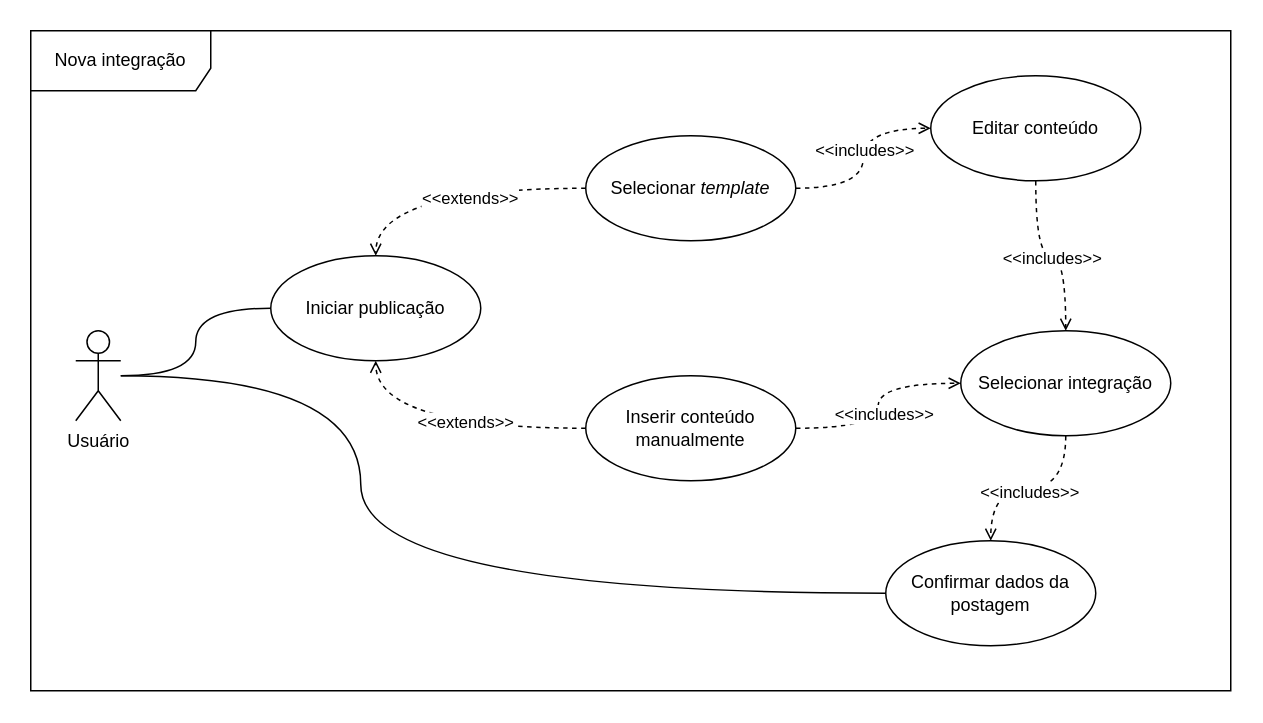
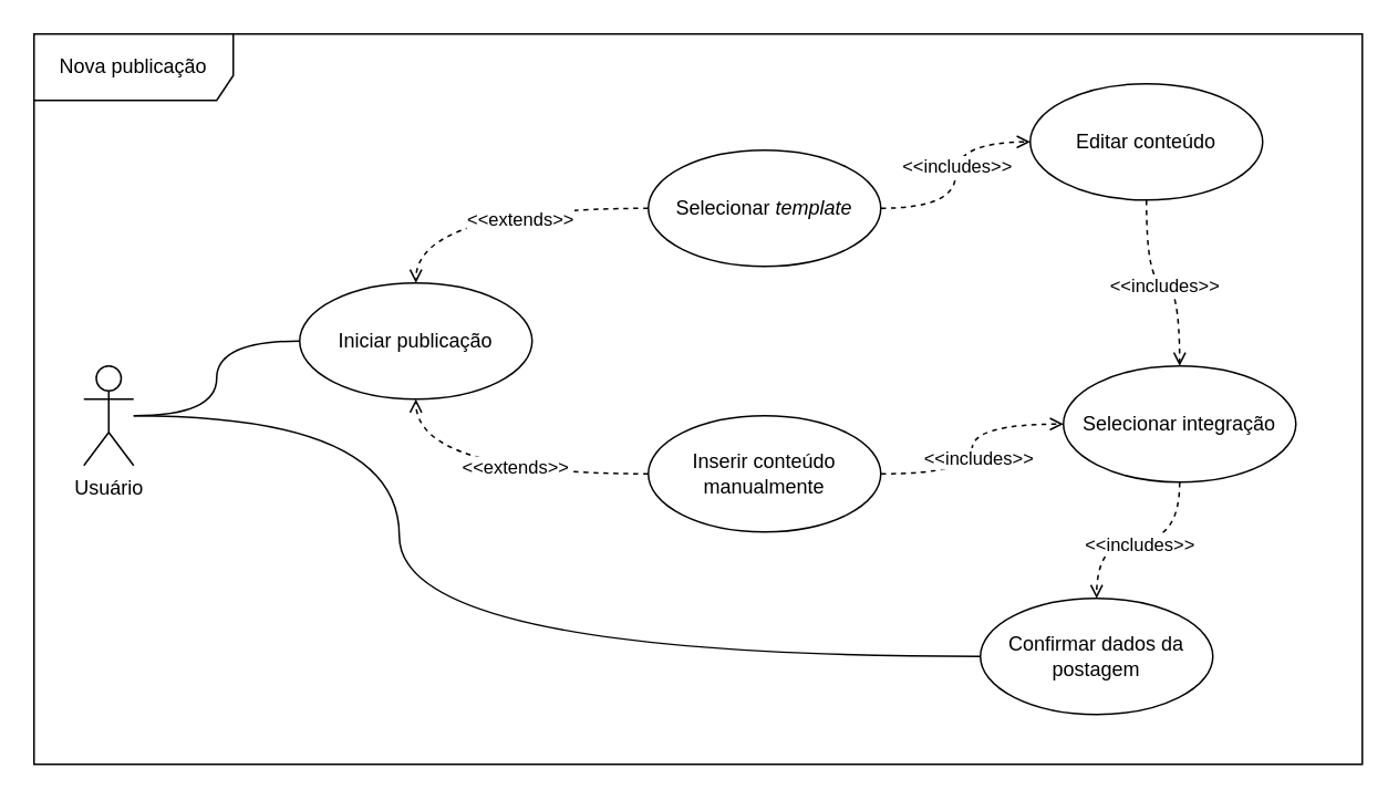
  <mxCell id="0" />
  <mxCell id="1" parent="0" />
  <mxCell id="2" style="edgeStyle=orthogonalEdgeStyle;rounded=0;orthogonalLoop=1;jettySize=auto;html=1;entryX=0;entryY=0.5;entryDx=0;entryDy=0;strokeColor=default;curved=1;endArrow=none;startFill=0;" edge="1" parent="1" source="4" target="22"><mxGeometry relative="1" as="geometry"><Array as="points"><mxPoint x="240" y="250" /><mxPoint x="240" y="395" /></Array></mxGeometry></mxCell>
  <mxCell id="3" style="edgeStyle=orthogonalEdgeStyle;rounded=0;orthogonalLoop=1;jettySize=auto;html=1;entryX=0;entryY=0.5;entryDx=0;entryDy=0;curved=1;endArrow=none;startFill=0;" edge="1" parent="1" source="4" target="5"><mxGeometry relative="1" as="geometry" /></mxCell>
  <mxCell id="4" value="Usuário" style="shape=umlActor;verticalLabelPosition=bottom;verticalAlign=top;html=1;" vertex="1" parent="1"><mxGeometry x="50" y="220" width="30" height="60" as="geometry" /></mxCell>
  <mxCell id="5" value="Iniciar publicação" style="ellipse;whiteSpace=wrap;html=1;" vertex="1" parent="1"><mxGeometry x="180" y="170" width="140" height="70" as="geometry" /></mxCell>
  <mxCell id="6" style="edgeStyle=orthogonalEdgeStyle;rounded=0;orthogonalLoop=1;jettySize=auto;html=1;entryX=0.5;entryY=0;entryDx=0;entryDy=0;curved=1;dashed=1;endArrow=open;endFill=0;" edge="1" parent="1" source="10" target="5"><mxGeometry relative="1" as="geometry" /></mxCell>
  <mxCell id="7" value="&amp;lt;&amp;lt;extends&amp;gt;&amp;gt;" style="edgeLabel;html=1;align=center;verticalAlign=middle;resizable=0;points=[];" vertex="1" connectable="0" parent="6"><mxGeometry x="-0.155" y="6" relative="1" as="geometry"><mxPoint as="offset" /></mxGeometry></mxCell>
  <mxCell id="8" style="edgeStyle=orthogonalEdgeStyle;rounded=0;orthogonalLoop=1;jettySize=auto;html=1;entryX=0;entryY=0.5;entryDx=0;entryDy=0;curved=1;dashed=1;endArrow=open;endFill=0;" edge="1" parent="1" source="10" target="18"><mxGeometry relative="1" as="geometry" /></mxCell>
  <mxCell id="9" value="&amp;lt;&amp;lt;includes&amp;gt;&amp;gt;" style="edgeLabel;html=1;align=center;verticalAlign=middle;resizable=0;points=[];" vertex="1" connectable="0" parent="8"><mxGeometry x="0.087" relative="1" as="geometry"><mxPoint as="offset" /></mxGeometry></mxCell>
  <mxCell id="10" value="Selecionar &lt;i&gt;template&lt;/i&gt;" style="ellipse;whiteSpace=wrap;html=1;" vertex="1" parent="1"><mxGeometry x="390" y="90" width="140" height="70" as="geometry" /></mxCell>
  <mxCell id="11" style="edgeStyle=orthogonalEdgeStyle;rounded=0;orthogonalLoop=1;jettySize=auto;html=1;entryX=0.5;entryY=1;entryDx=0;entryDy=0;dashed=1;curved=1;endArrow=open;endFill=0;" edge="1" parent="1" source="15" target="5"><mxGeometry relative="1" as="geometry" /></mxCell>
  <mxCell id="12" value="&amp;lt;&amp;lt;extends&amp;gt;&amp;gt;" style="edgeLabel;html=1;align=center;verticalAlign=middle;resizable=0;points=[];" vertex="1" connectable="0" parent="11"><mxGeometry x="-0.122" y="-5" relative="1" as="geometry"><mxPoint as="offset" /></mxGeometry></mxCell>
  <mxCell id="13" style="edgeStyle=orthogonalEdgeStyle;rounded=0;orthogonalLoop=1;jettySize=auto;html=1;entryX=0;entryY=0.5;entryDx=0;entryDy=0;curved=1;dashed=1;endArrow=open;endFill=0;" edge="1" parent="1" source="15" target="21"><mxGeometry relative="1" as="geometry" /></mxCell>
  <mxCell id="14" value="&amp;lt;&amp;lt;includes&amp;gt;&amp;gt;" style="edgeLabel;html=1;align=center;verticalAlign=middle;resizable=0;points=[];" vertex="1" connectable="0" parent="13"><mxGeometry x="-0.076" y="-3" relative="1" as="geometry"><mxPoint as="offset" /></mxGeometry></mxCell>
  <mxCell id="15" value="Inserir conteúdo manualmente" style="ellipse;whiteSpace=wrap;html=1;" vertex="1" parent="1"><mxGeometry x="390" y="250" width="140" height="70" as="geometry" /></mxCell>
  <mxCell id="16" style="edgeStyle=orthogonalEdgeStyle;rounded=0;orthogonalLoop=1;jettySize=auto;html=1;entryX=0.5;entryY=0;entryDx=0;entryDy=0;curved=1;dashed=1;endArrow=open;endFill=0;" edge="1" parent="1" source="18" target="21"><mxGeometry relative="1" as="geometry" /></mxCell>
  <mxCell id="17" value="&amp;lt;&amp;lt;includes&amp;gt;&amp;gt;" style="edgeLabel;html=1;align=center;verticalAlign=middle;resizable=0;points=[];" vertex="1" connectable="0" parent="16"><mxGeometry x="0.004" y="-1" relative="1" as="geometry"><mxPoint as="offset" /></mxGeometry></mxCell>
  <mxCell id="18" value="Editar conteúdo" style="ellipse;whiteSpace=wrap;html=1;" vertex="1" parent="1"><mxGeometry x="620" y="50" width="140" height="70" as="geometry" /></mxCell>
  <mxCell id="19" style="edgeStyle=orthogonalEdgeStyle;rounded=0;orthogonalLoop=1;jettySize=auto;html=1;entryX=0.5;entryY=0;entryDx=0;entryDy=0;curved=1;dashed=1;endArrow=open;endFill=0;" edge="1" parent="1" source="21" target="22"><mxGeometry relative="1" as="geometry" /></mxCell>
  <mxCell id="20" value="&amp;lt;&amp;lt;includes&amp;gt;&amp;gt;" style="edgeLabel;html=1;align=center;verticalAlign=middle;resizable=0;points=[];" vertex="1" connectable="0" parent="19"><mxGeometry x="0.003" y="2" relative="1" as="geometry"><mxPoint as="offset" /></mxGeometry></mxCell>
  <mxCell id="21" value="Selecionar integração" style="ellipse;whiteSpace=wrap;html=1;" vertex="1" parent="1"><mxGeometry x="640" y="220" width="140" height="70" as="geometry" /></mxCell>
  <mxCell id="22" value="Confirmar dados da postagem" style="ellipse;whiteSpace=wrap;html=1;" vertex="1" parent="1"><mxGeometry x="590" y="360" width="140" height="70" as="geometry" /></mxCell>
- <mxCell id="23" value="Nova integração" style="shape=umlFrame;whiteSpace=wrap;html=1;pointerEvents=0;width=120;height=40;" vertex="1" parent="1"><mxGeometry x="20" y="20" width="800" height="440" as="geometry" /></mxCell>
+ <mxCell id="23" value="Nova publicação" style="shape=umlFrame;whiteSpace=wrap;html=1;pointerEvents=0;width=120;height=40;" vertex="1" parent="1"><mxGeometry x="20" y="20" width="800" height="440" as="geometry" /></mxCell>
